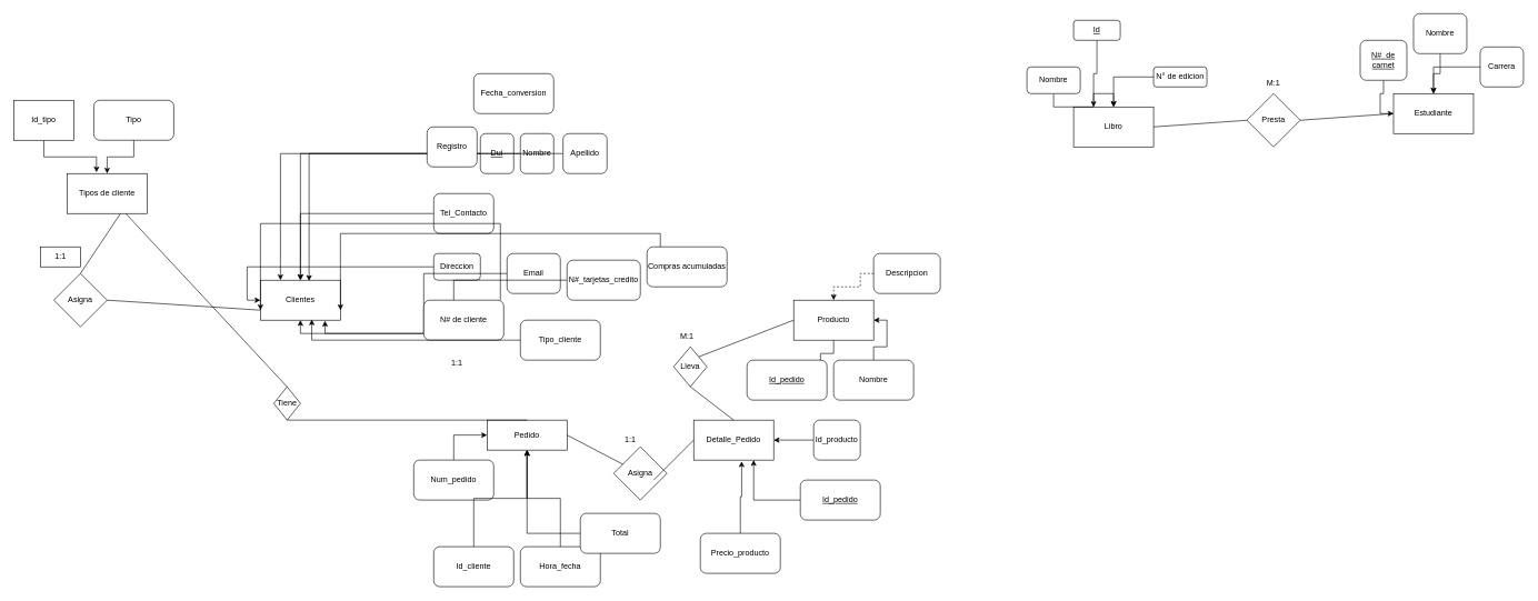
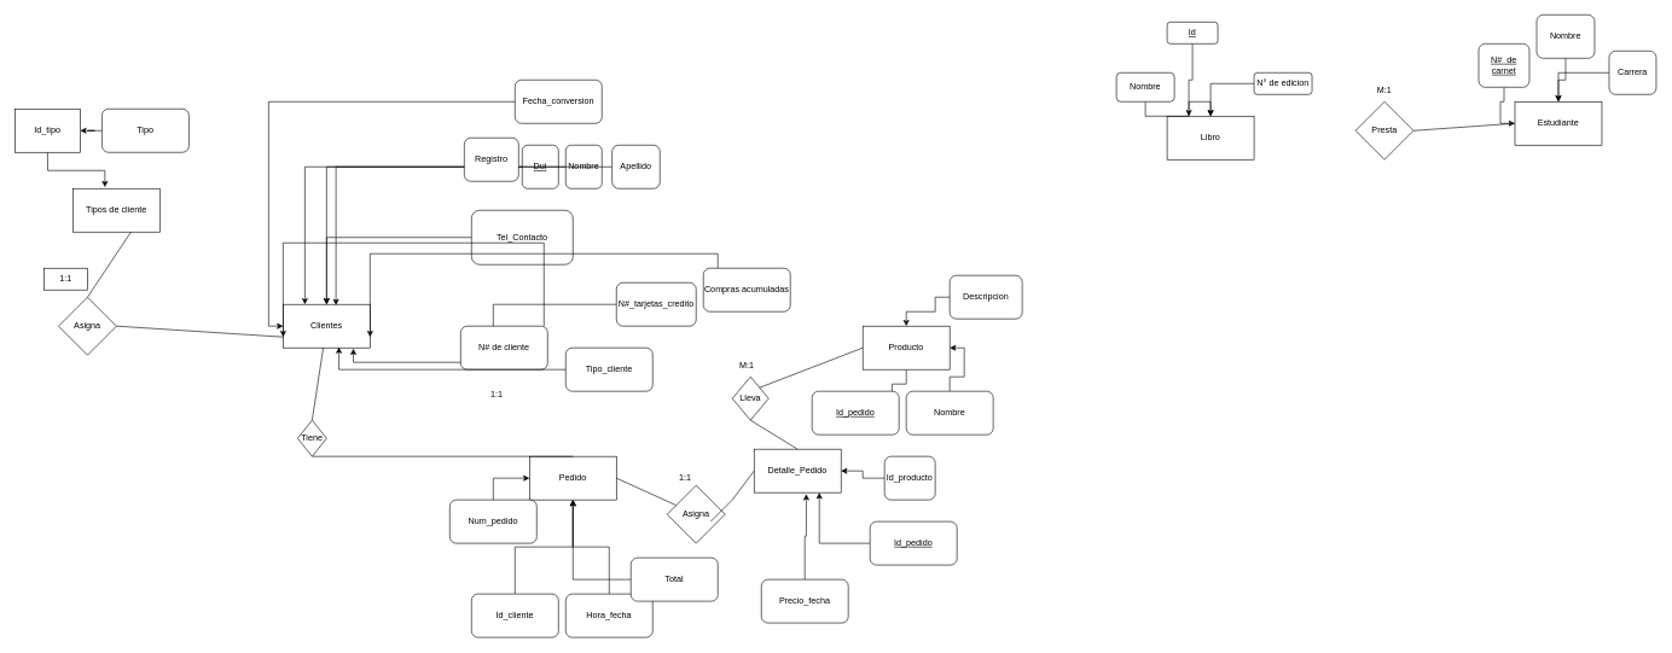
  <mxCell id="0" />
  <mxCell id="1" parent="0" />
  <mxCell id="2" value="Libro" style="rounded=0;whiteSpace=wrap;html=1;" vertex="1" parent="1"><mxGeometry x="1610" y="160" width="120" height="60" as="geometry" /></mxCell>
  <mxCell id="3" style="edgeStyle=orthogonalEdgeStyle;rounded=0;orthogonalLoop=1;jettySize=auto;html=1;" edge="1" parent="1" source="4" target="2"><mxGeometry relative="1" as="geometry"><mxPoint x="1680" y="150" as="targetPoint" /></mxGeometry></mxCell>
  <mxCell id="4" value="Nombre" style="rounded=1;whiteSpace=wrap;html=1;" vertex="1" parent="1"><mxGeometry x="1540" y="100" width="80" height="40" as="geometry" /></mxCell>
  <mxCell id="5" style="edgeStyle=orthogonalEdgeStyle;rounded=0;orthogonalLoop=1;jettySize=auto;html=1;exitX=0;exitY=0.5;exitDx=0;exitDy=0;entryX=0.5;entryY=0;entryDx=0;entryDy=0;" edge="1" parent="1" source="6" target="2"><mxGeometry relative="1" as="geometry"><mxPoint x="1680" y="120" as="targetPoint" /></mxGeometry></mxCell>
  <mxCell id="6" value="N° de edicion" style="rounded=1;whiteSpace=wrap;html=1;" vertex="1" parent="1"><mxGeometry x="1730" y="100" width="80" height="30" as="geometry" /></mxCell>
  <mxCell id="7" style="edgeStyle=orthogonalEdgeStyle;rounded=0;orthogonalLoop=1;jettySize=auto;html=1;entryX=0.25;entryY=0;entryDx=0;entryDy=0;" edge="1" parent="1" source="8" target="2"><mxGeometry relative="1" as="geometry" /></mxCell>
  <mxCell id="8" value="&lt;u&gt;Id&lt;/u&gt;" style="rounded=1;whiteSpace=wrap;html=1;" vertex="1" parent="1"><mxGeometry x="1610" y="30" width="70" height="30" as="geometry" /></mxCell>
  <mxCell id="9" value="Presta" style="rhombus;whiteSpace=wrap;html=1;" vertex="1" parent="1"><mxGeometry x="1870" y="140" width="80" height="80" as="geometry" /></mxCell>
  <mxCell id="10" value="Estudiante" style="rounded=0;whiteSpace=wrap;html=1;" vertex="1" parent="1"><mxGeometry x="2090" y="140" width="120" height="60" as="geometry" /></mxCell>
  <mxCell id="11" style="edgeStyle=orthogonalEdgeStyle;rounded=0;orthogonalLoop=1;jettySize=auto;html=1;entryX=0;entryY=0.5;entryDx=0;entryDy=0;" edge="1" parent="1" source="12" target="10"><mxGeometry relative="1" as="geometry" /></mxCell>
  <mxCell id="12" value="&lt;u&gt;N#&amp;nbsp; de carnet&lt;/u&gt;" style="rounded=1;whiteSpace=wrap;html=1;" vertex="1" parent="1"><mxGeometry x="2040" y="60" width="70" height="60" as="geometry" /></mxCell>
  <mxCell id="13" style="edgeStyle=orthogonalEdgeStyle;rounded=0;orthogonalLoop=1;jettySize=auto;html=1;" edge="1" parent="1" source="14" target="10"><mxGeometry relative="1" as="geometry" /></mxCell>
  <mxCell id="14" value="Nombre" style="rounded=1;whiteSpace=wrap;html=1;" vertex="1" parent="1"><mxGeometry x="2120" y="20" width="80" height="60" as="geometry" /></mxCell>
  <mxCell id="15" style="edgeStyle=orthogonalEdgeStyle;rounded=0;orthogonalLoop=1;jettySize=auto;html=1;" edge="1" parent="1" source="16" target="10"><mxGeometry relative="1" as="geometry" /></mxCell>
  <mxCell id="16" value="Carrera" style="rounded=1;whiteSpace=wrap;html=1;" vertex="1" parent="1"><mxGeometry x="2220" y="70" width="65" height="60" as="geometry" /></mxCell>
- <mxCell id="17" value="" style="endArrow=none;html=1;rounded=0;exitX=1;exitY=0.5;exitDx=0;exitDy=0;entryX=0;entryY=0.5;entryDx=0;entryDy=0;" edge="1" parent="1" source="2" target="9"><mxGeometry width="50" height="50" relative="1" as="geometry"><mxPoint x="1760" y="220" as="sourcePoint" /><mxPoint x="1810" y="170" as="targetPoint" /></mxGeometry></mxCell>
  <mxCell id="18" value="" style="endArrow=none;html=1;rounded=0;exitX=1;exitY=0.5;exitDx=0;exitDy=0;entryX=0;entryY=0.5;entryDx=0;entryDy=0;" edge="1" parent="1" source="9" target="10"><mxGeometry width="50" height="50" relative="1" as="geometry"><mxPoint x="1970" y="250" as="sourcePoint" /><mxPoint x="2020" y="200" as="targetPoint" /></mxGeometry></mxCell>
  <mxCell id="19" value="M:1" style="text;html=1;strokeColor=none;fillColor=none;align=center;verticalAlign=middle;whiteSpace=wrap;rounded=0;" vertex="1" parent="1"><mxGeometry x="1880" y="110" width="60" height="30" as="geometry" /></mxCell>
  <mxCell id="20" value="Clientes" style="rounded=0;whiteSpace=wrap;html=1;" vertex="1" parent="1"><mxGeometry x="390" y="420" width="120" height="60" as="geometry" /></mxCell>
  <mxCell id="21" style="edgeStyle=orthogonalEdgeStyle;rounded=0;orthogonalLoop=1;jettySize=auto;html=1;entryX=0.25;entryY=0;entryDx=0;entryDy=0;" edge="1" parent="1" source="22" target="20"><mxGeometry relative="1" as="geometry" /></mxCell>
  <mxCell id="22" value="&lt;u&gt;Dui&lt;/u&gt;" style="rounded=1;whiteSpace=wrap;html=1;" vertex="1" parent="1"><mxGeometry x="720" y="200" width="50" height="60" as="geometry" /></mxCell>
  <mxCell id="23" style="edgeStyle=orthogonalEdgeStyle;rounded=0;orthogonalLoop=1;jettySize=auto;html=1;" edge="1" parent="1" source="24" target="20"><mxGeometry relative="1" as="geometry" /></mxCell>
  <mxCell id="24" value="Nombre" style="rounded=1;whiteSpace=wrap;html=1;" vertex="1" parent="1"><mxGeometry x="780" y="200" width="50" height="60" as="geometry" /></mxCell>
  <mxCell id="25" style="edgeStyle=orthogonalEdgeStyle;rounded=0;orthogonalLoop=1;jettySize=auto;html=1;entryX=0.608;entryY=0.017;entryDx=0;entryDy=0;entryPerimeter=0;" edge="1" parent="1" source="26" target="20"><mxGeometry relative="1" as="geometry" /></mxCell>
  <mxCell id="26" value="Apellido" style="rounded=1;whiteSpace=wrap;html=1;" vertex="1" parent="1"><mxGeometry x="844" y="200" width="66" height="60" as="geometry" /></mxCell>
  <mxCell id="27" style="edgeStyle=orthogonalEdgeStyle;rounded=0;orthogonalLoop=1;jettySize=auto;html=1;" edge="1" parent="1" source="28" target="20"><mxGeometry relative="1" as="geometry" /></mxCell>
- <mxCell id="28" value="Tel_Contacto" style="rounded=1;whiteSpace=wrap;html=1;" vertex="1" parent="1"><mxGeometry x="650" y="290" width="90" height="60" as="geometry" /></mxCell>
- <mxCell id="29" style="edgeStyle=orthogonalEdgeStyle;rounded=0;orthogonalLoop=1;jettySize=auto;html=1;entryX=0;entryY=0.5;entryDx=0;entryDy=0;" edge="1" parent="1" source="30" target="20"><mxGeometry relative="1" as="geometry" /></mxCell>
- <mxCell id="30" value="Direccion" style="rounded=1;whiteSpace=wrap;html=1;" vertex="1" parent="1"><mxGeometry x="650" y="380" width="70" height="40" as="geometry" /></mxCell>
- <mxCell id="31" style="edgeStyle=orthogonalEdgeStyle;rounded=0;orthogonalLoop=1;jettySize=auto;html=1;entryX=0.5;entryY=1;entryDx=0;entryDy=0;" edge="1" parent="1" source="32" target="20"><mxGeometry relative="1" as="geometry" /></mxCell>
- <mxCell id="32" value="Email" style="rounded=1;whiteSpace=wrap;html=1;" vertex="1" parent="1"><mxGeometry x="760" y="380" width="80" height="60" as="geometry" /></mxCell>
+ <mxCell id="28" value="Tel_Contacto" style="rounded=1;whiteSpace=wrap;html=1;" vertex="1" parent="1"><mxGeometry x="650" y="290" width="140" height="75" as="geometry" /></mxCell>
  <mxCell id="33" style="edgeStyle=orthogonalEdgeStyle;rounded=0;orthogonalLoop=1;jettySize=auto;html=1;entryX=0.808;entryY=1.017;entryDx=0;entryDy=0;entryPerimeter=0;" edge="1" parent="1" source="34" target="20"><mxGeometry relative="1" as="geometry" /></mxCell>
  <mxCell id="34" value="N#_tarjetas_credito" style="rounded=1;whiteSpace=wrap;html=1;" vertex="1" parent="1"><mxGeometry x="850" y="390" width="110" height="60" as="geometry" /></mxCell>
  <mxCell id="35" value="Registro" style="rounded=1;whiteSpace=wrap;html=1;" vertex="1" parent="1"><mxGeometry x="640" y="190" width="75" height="60" as="geometry" /></mxCell>
  <mxCell id="36" style="edgeStyle=orthogonalEdgeStyle;rounded=0;orthogonalLoop=1;jettySize=auto;html=1;entryX=0;entryY=0.75;entryDx=0;entryDy=0;" edge="1" parent="1" source="37" target="20"><mxGeometry relative="1" as="geometry"><Array as="points"><mxPoint x="750" y="335" /></Array></mxGeometry></mxCell>
  <mxCell id="37" value="N# de cliente" style="rounded=1;whiteSpace=wrap;html=1;" vertex="1" parent="1"><mxGeometry x="635" y="450" width="120" height="60" as="geometry" /></mxCell>
  <mxCell id="38" value="Tipos de cliente" style="rounded=0;whiteSpace=wrap;html=1;strokeColor=default;" vertex="1" parent="1"><mxGeometry x="100" y="260" width="120" height="60" as="geometry" /></mxCell>
  <mxCell id="39" style="edgeStyle=orthogonalEdgeStyle;rounded=0;orthogonalLoop=1;jettySize=auto;html=1;entryX=0.367;entryY=-0.033;entryDx=0;entryDy=0;entryPerimeter=0;strokeColor=default;" edge="1" parent="1" source="40" target="38"><mxGeometry relative="1" as="geometry" /></mxCell>
  <mxCell id="40" value="Id_tipo" style="rounded=0;whiteSpace=wrap;html=1;strokeColor=default;" vertex="1" parent="1"><mxGeometry x="20" y="150" width="90" height="60" as="geometry" /></mxCell>
- <mxCell id="41" style="edgeStyle=orthogonalEdgeStyle;rounded=0;orthogonalLoop=1;jettySize=auto;html=1;entryX=0.5;entryY=0;entryDx=0;entryDy=0;strokeColor=default;" edge="1" parent="1" source="42" target="38"><mxGeometry relative="1" as="geometry" /></mxCell>
+ <mxCell id="41" style="edgeStyle=orthogonalEdgeStyle;rounded=0;orthogonalLoop=1;jettySize=auto;html=1;strokeColor=default;" edge="1" parent="1" source="42" target="40"><mxGeometry relative="1" as="geometry" /></mxCell>
  <mxCell id="42" value="Tipo" style="rounded=1;whiteSpace=wrap;html=1;strokeColor=default;" vertex="1" parent="1"><mxGeometry x="140" y="150" width="120" height="60" as="geometry" /></mxCell>
  <mxCell id="43" style="edgeStyle=orthogonalEdgeStyle;rounded=0;orthogonalLoop=1;jettySize=auto;html=1;entryX=0.642;entryY=0.983;entryDx=0;entryDy=0;entryPerimeter=0;" edge="1" parent="1" source="44" target="20"><mxGeometry relative="1" as="geometry" /></mxCell>
  <mxCell id="44" value="Tipo_cliente" style="rounded=1;whiteSpace=wrap;html=1;" vertex="1" parent="1"><mxGeometry x="780" y="480" width="120" height="60" as="geometry" /></mxCell>
  <mxCell id="45" value="Asigna" style="rhombus;whiteSpace=wrap;html=1;strokeColor=default;" vertex="1" parent="1"><mxGeometry x="80" y="410" width="80" height="80" as="geometry" /></mxCell>
  <mxCell id="46" value="1:1" style="text;html=1;strokeColor=default;fillColor=none;align=center;verticalAlign=middle;whiteSpace=wrap;rounded=0;" vertex="1" parent="1"><mxGeometry x="60" y="370" width="60" height="30" as="geometry" /></mxCell>
  <mxCell id="47" style="edgeStyle=orthogonalEdgeStyle;rounded=0;orthogonalLoop=1;jettySize=auto;html=1;entryX=1;entryY=0.75;entryDx=0;entryDy=0;" edge="1" parent="1" source="48" target="20"><mxGeometry relative="1" as="geometry"><Array as="points"><mxPoint x="1020" y="410" /><mxPoint x="990" y="410" /><mxPoint x="990" y="350" /><mxPoint x="890" y="350" /></Array></mxGeometry></mxCell>
  <mxCell id="48" value="Compras acumuladas" style="rounded=1;whiteSpace=wrap;html=1;" vertex="1" parent="1"><mxGeometry x="970" y="370" width="120" height="60" as="geometry" /></mxCell>
+ <mxCell id="49" style="edgeStyle=orthogonalEdgeStyle;rounded=0;orthogonalLoop=1;jettySize=auto;html=1;entryX=0;entryY=0.5;entryDx=0;entryDy=0;" edge="1" parent="1" source="50" target="20"><mxGeometry relative="1" as="geometry" /></mxCell>
  <mxCell id="50" value="Fecha_conversion" style="rounded=1;whiteSpace=wrap;html=1;" vertex="1" parent="1"><mxGeometry x="710" y="110" width="120" height="60" as="geometry" /></mxCell>
- <mxCell id="51" value="Pedido" style="rounded=0;whiteSpace=wrap;html=1;" vertex="1" parent="1"><mxGeometry x="730" y="630" width="120" height="45" as="geometry" /></mxCell>
+ <mxCell id="51" value="Pedido" style="rounded=0;whiteSpace=wrap;html=1;" vertex="1" parent="1"><mxGeometry x="730" y="630" width="120" height="60" as="geometry" /></mxCell>
  <mxCell id="52" style="edgeStyle=orthogonalEdgeStyle;rounded=0;orthogonalLoop=1;jettySize=auto;html=1;entryX=0;entryY=0.5;entryDx=0;entryDy=0;" edge="1" parent="1" source="53" target="51"><mxGeometry relative="1" as="geometry" /></mxCell>
  <mxCell id="53" value="Num_pedido" style="rounded=1;whiteSpace=wrap;html=1;" vertex="1" parent="1"><mxGeometry x="620" y="690" width="120" height="60" as="geometry" /></mxCell>
  <mxCell id="54" style="edgeStyle=orthogonalEdgeStyle;rounded=0;orthogonalLoop=1;jettySize=auto;html=1;entryX=0.5;entryY=1;entryDx=0;entryDy=0;" edge="1" parent="1" source="55" target="51"><mxGeometry relative="1" as="geometry" /></mxCell>
  <mxCell id="55" value="Hora_fecha" style="rounded=1;whiteSpace=wrap;html=1;" vertex="1" parent="1"><mxGeometry x="780" y="820" width="120" height="60" as="geometry" /></mxCell>
  <mxCell id="56" style="edgeStyle=orthogonalEdgeStyle;rounded=0;orthogonalLoop=1;jettySize=auto;html=1;" edge="1" parent="1" source="57" target="51"><mxGeometry relative="1" as="geometry" /></mxCell>
  <mxCell id="57" value="Id_cliente" style="rounded=1;whiteSpace=wrap;html=1;" vertex="1" parent="1"><mxGeometry x="650" y="820" width="120" height="60" as="geometry" /></mxCell>
- <mxCell id="58" value="Detalle_Pedido" style="rounded=0;whiteSpace=wrap;html=1;" vertex="1" parent="1"><mxGeometry x="1040" y="630" width="120" height="60" as="geometry" /></mxCell>
+ <mxCell id="58" value="Detalle_Pedido" style="rounded=0;whiteSpace=wrap;html=1;" vertex="1" parent="1"><mxGeometry x="1040" y="620" width="120" height="60" as="geometry" /></mxCell>
  <mxCell id="59" style="edgeStyle=orthogonalEdgeStyle;rounded=0;orthogonalLoop=1;jettySize=auto;html=1;" edge="1" parent="1" source="60" target="58"><mxGeometry relative="1" as="geometry" /></mxCell>
  <mxCell id="60" value="Id_producto" style="rounded=1;whiteSpace=wrap;html=1;" vertex="1" parent="1"><mxGeometry x="1220" y="630" width="70" height="60" as="geometry" /></mxCell>
  <mxCell id="61" style="edgeStyle=orthogonalEdgeStyle;rounded=0;orthogonalLoop=1;jettySize=auto;html=1;entryX=0.6;entryY=1.032;entryDx=0;entryDy=0;entryPerimeter=0;" edge="1" parent="1" source="62" target="58"><mxGeometry relative="1" as="geometry" /></mxCell>
- <mxCell id="62" value="Precio_producto" style="rounded=1;whiteSpace=wrap;html=1;" vertex="1" parent="1"><mxGeometry x="1050" y="800" width="120" height="60" as="geometry" /></mxCell>
+ <mxCell id="62" value="Precio_fecha" style="rounded=1;whiteSpace=wrap;html=1;" vertex="1" parent="1"><mxGeometry x="1050" y="800" width="120" height="60" as="geometry" /></mxCell>
  <mxCell id="63" value="Asigna" style="rhombus;whiteSpace=wrap;html=1;" vertex="1" parent="1"><mxGeometry x="920" y="670" width="80" height="80" as="geometry" /></mxCell>
  <mxCell id="64" style="edgeStyle=orthogonalEdgeStyle;rounded=0;orthogonalLoop=1;jettySize=auto;html=1;entryX=0.75;entryY=1;entryDx=0;entryDy=0;" edge="1" parent="1" source="65" target="58"><mxGeometry relative="1" as="geometry" /></mxCell>
  <mxCell id="65" value="&lt;u&gt;Id_pedido&lt;/u&gt;" style="rounded=1;whiteSpace=wrap;html=1;" vertex="1" parent="1"><mxGeometry x="1200" y="720" width="120" height="60" as="geometry" /></mxCell>
  <mxCell id="66" value="" style="endArrow=none;html=1;rounded=0;exitX=1;exitY=0.5;exitDx=0;exitDy=0;" edge="1" parent="1" source="51" target="63"><mxGeometry width="50" height="50" relative="1" as="geometry"><mxPoint x="870" y="640" as="sourcePoint" /><mxPoint x="920" y="590" as="targetPoint" /></mxGeometry></mxCell>
  <mxCell id="67" value="" style="endArrow=none;html=1;rounded=0;entryX=0;entryY=0.5;entryDx=0;entryDy=0;" edge="1" parent="1" target="58"><mxGeometry width="50" height="50" relative="1" as="geometry"><mxPoint x="980" y="720" as="sourcePoint" /><mxPoint x="1030" y="670" as="targetPoint" /><Array as="points"><mxPoint x="1010" y="690" /></Array></mxGeometry></mxCell>
  <mxCell id="68" style="edgeStyle=orthogonalEdgeStyle;rounded=0;orthogonalLoop=1;jettySize=auto;html=1;" edge="1" parent="1" source="69" target="51"><mxGeometry relative="1" as="geometry" /></mxCell>
  <mxCell id="69" value="Total" style="rounded=1;whiteSpace=wrap;html=1;" vertex="1" parent="1"><mxGeometry x="870" y="770" width="120" height="60" as="geometry" /></mxCell>
  <mxCell id="70" style="edgeStyle=orthogonalEdgeStyle;rounded=0;orthogonalLoop=1;jettySize=auto;html=1;" edge="1" parent="1" source="71"><mxGeometry relative="1" as="geometry"><mxPoint x="1230" y="550" as="targetPoint" /></mxGeometry></mxCell>
  <mxCell id="71" value="Producto" style="rounded=0;whiteSpace=wrap;html=1;" vertex="1" parent="1"><mxGeometry x="1190" y="450" width="120" height="60" as="geometry" /></mxCell>
  <mxCell id="72" value="&lt;u&gt;Id_pedido&lt;/u&gt;" style="rounded=1;whiteSpace=wrap;html=1;" vertex="1" parent="1"><mxGeometry x="1120" y="540" width="120" height="60" as="geometry" /></mxCell>
  <mxCell id="73" style="edgeStyle=orthogonalEdgeStyle;rounded=0;orthogonalLoop=1;jettySize=auto;html=1;entryX=1;entryY=0.5;entryDx=0;entryDy=0;" edge="1" parent="1" source="74" target="71"><mxGeometry relative="1" as="geometry" /></mxCell>
  <mxCell id="74" value="Nombre" style="rounded=1;whiteSpace=wrap;html=1;" vertex="1" parent="1"><mxGeometry x="1250" y="540" width="120" height="60" as="geometry" /></mxCell>
- <mxCell id="75" style="edgeStyle=orthogonalEdgeStyle;rounded=0;orthogonalLoop=1;jettySize=auto;html=1;entryX=0.5;entryY=0;entryDx=0;entryDy=0;dashed=1;" edge="1" parent="1" source="76" target="71"><mxGeometry relative="1" as="geometry"><Array as="points"><mxPoint x="1290" y="410" /><mxPoint x="1290" y="430" /><mxPoint x="1250" y="430" /></Array></mxGeometry></mxCell>
+ <mxCell id="75" style="edgeStyle=orthogonalEdgeStyle;rounded=0;orthogonalLoop=1;jettySize=auto;html=1;entryX=0.5;entryY=0;entryDx=0;entryDy=0;" edge="1" parent="1" source="76" target="71"><mxGeometry relative="1" as="geometry"><Array as="points"><mxPoint x="1290" y="410" /><mxPoint x="1290" y="430" /><mxPoint x="1250" y="430" /></Array></mxGeometry></mxCell>
  <mxCell id="76" value="Descripcion" style="rounded=1;whiteSpace=wrap;html=1;" vertex="1" parent="1"><mxGeometry x="1310" y="380" width="100" height="60" as="geometry" /></mxCell>
  <mxCell id="77" value="Lleva" style="rhombus;whiteSpace=wrap;html=1;" vertex="1" parent="1"><mxGeometry x="1010" y="520" width="50" height="60" as="geometry" /></mxCell>
  <mxCell id="78" value="" style="endArrow=none;html=1;rounded=0;entryX=0;entryY=0.5;entryDx=0;entryDy=0;exitX=1;exitY=0;exitDx=0;exitDy=0;" edge="1" parent="1" source="77" target="71"><mxGeometry width="50" height="50" relative="1" as="geometry"><mxPoint x="1080" y="520" as="sourcePoint" /><mxPoint x="1130" y="470" as="targetPoint" /></mxGeometry></mxCell>
  <mxCell id="79" value="" style="endArrow=none;html=1;rounded=0;entryX=0.5;entryY=0;entryDx=0;entryDy=0;exitX=0.5;exitY=1;exitDx=0;exitDy=0;" edge="1" parent="1" source="77" target="58"><mxGeometry width="50" height="50" relative="1" as="geometry"><mxPoint x="940" y="640" as="sourcePoint" /><mxPoint x="990" y="590" as="targetPoint" /></mxGeometry></mxCell>
  <mxCell id="80" value="M:1" style="text;html=1;strokeColor=none;fillColor=none;align=center;verticalAlign=middle;whiteSpace=wrap;rounded=0;" vertex="1" parent="1"><mxGeometry x="1000" y="490" width="60" height="30" as="geometry" /></mxCell>
  <mxCell id="81" value="1:1" style="text;html=1;strokeColor=none;fillColor=none;align=center;verticalAlign=middle;whiteSpace=wrap;rounded=0;" vertex="1" parent="1"><mxGeometry x="915" y="645" width="60" height="30" as="geometry" /></mxCell>
  <mxCell id="82" value="Tiene" style="rhombus;whiteSpace=wrap;html=1;" vertex="1" parent="1"><mxGeometry x="410" y="580" width="40" height="50" as="geometry" /></mxCell>
- <mxCell id="83" value="" style="endArrow=none;html=1;rounded=0;exitX=0.5;exitY=0;exitDx=0;exitDy=0;" edge="1" parent="1" source="82" target="38"><mxGeometry width="50" height="50" relative="1" as="geometry"><mxPoint x="675" y="580" as="sourcePoint" /><mxPoint x="725" y="530" as="targetPoint" /></mxGeometry></mxCell>
+ <mxCell id="83" value="" style="endArrow=none;html=1;rounded=0;exitX=0.5;exitY=0;exitDx=0;exitDy=0;" edge="1" parent="1" source="82" target="20"><mxGeometry width="50" height="50" relative="1" as="geometry"><mxPoint x="675" y="580" as="sourcePoint" /><mxPoint x="725" y="530" as="targetPoint" /></mxGeometry></mxCell>
  <mxCell id="84" value="" style="endArrow=none;html=1;rounded=0;entryX=0.5;entryY=1;entryDx=0;entryDy=0;exitX=0.5;exitY=0;exitDx=0;exitDy=0;" edge="1" parent="1" source="51" target="82"><mxGeometry width="50" height="50" relative="1" as="geometry"><mxPoint x="820" y="630" as="sourcePoint" /><mxPoint x="870" y="580" as="targetPoint" /></mxGeometry></mxCell>
  <mxCell id="85" value="1:1" style="text;html=1;strokeColor=none;fillColor=none;align=center;verticalAlign=middle;whiteSpace=wrap;rounded=0;" vertex="1" parent="1"><mxGeometry x="655" y="530" width="60" height="30" as="geometry" /></mxCell>
  <mxCell id="86" value="" style="endArrow=none;html=1;rounded=0;strokeColor=default;exitX=0.5;exitY=0;exitDx=0;exitDy=0;" edge="1" parent="1" source="45"><mxGeometry width="50" height="50" relative="1" as="geometry"><mxPoint x="130" y="370" as="sourcePoint" /><mxPoint x="180" y="320" as="targetPoint" /></mxGeometry></mxCell>
  <mxCell id="87" value="" style="endArrow=none;html=1;rounded=0;strokeColor=default;entryX=1;entryY=0.5;entryDx=0;entryDy=0;exitX=0;exitY=0.75;exitDx=0;exitDy=0;" edge="1" parent="1" source="20" target="45"><mxGeometry width="50" height="50" relative="1" as="geometry"><mxPoint x="490" y="500" as="sourcePoint" /><mxPoint x="540" y="450" as="targetPoint" /></mxGeometry></mxCell>
